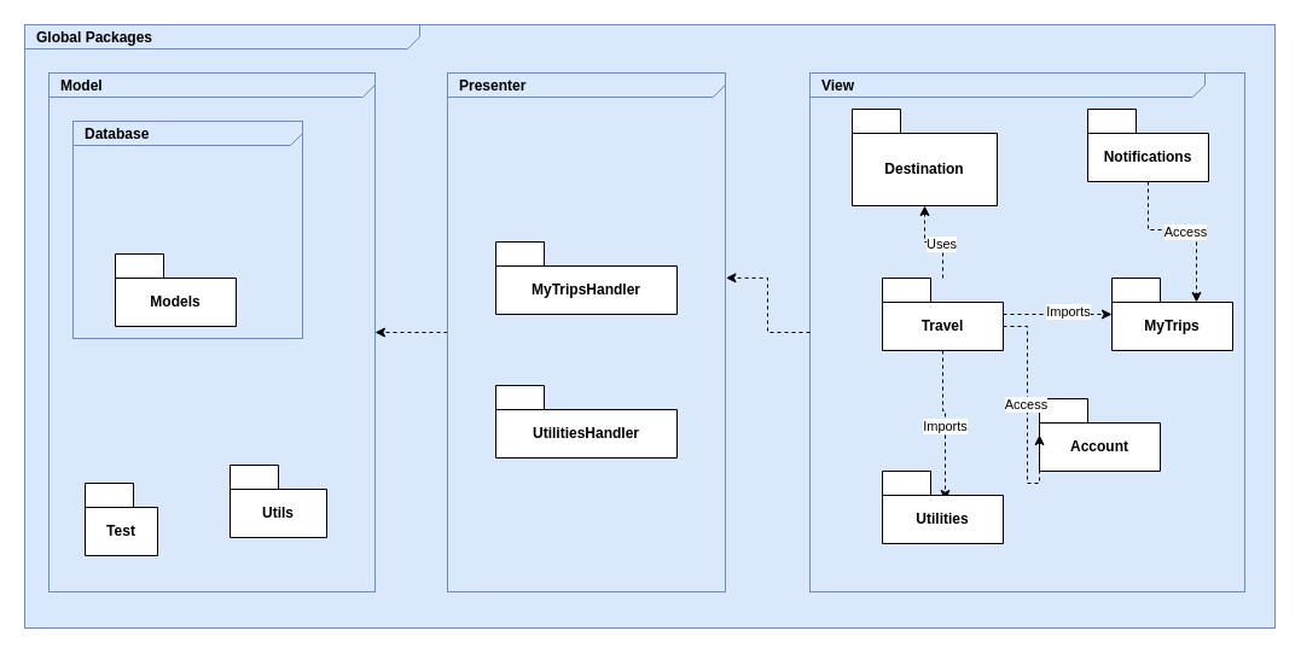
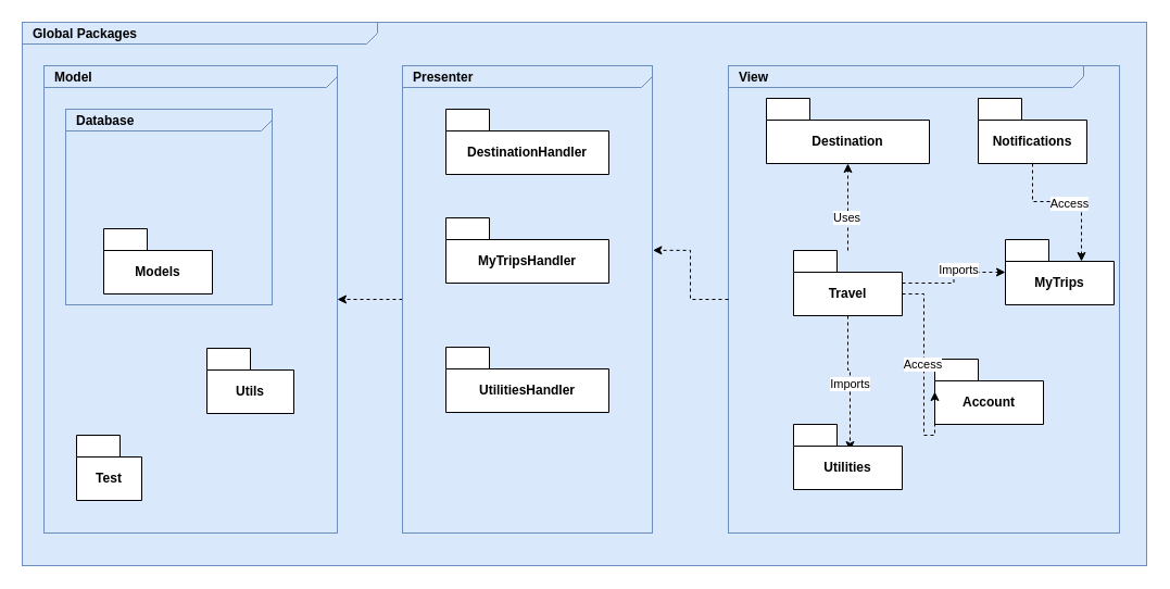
  <mxCell id="0" style=";html=1;" />
  <mxCell id="1" style=";html=1;" parent="0" />
  <mxCell id="2" value="&lt;p style=&quot;margin: 0px ; margin-top: 4px ; margin-left: 10px ; text-align: left&quot;&gt;&lt;b&gt;Global Packages&lt;/b&gt;&lt;/p&gt;" style="html=1;strokeWidth=1;shape=mxgraph.sysml.package;html=1;overflow=fill;whiteSpace=wrap;fillColor=#dae8fc;fontSize=12;align=center;labelX=327.64;strokeColor=#6c8ebf;" parent="1" vertex="1"><mxGeometry x="20" y="20" width="1035" height="500" as="geometry" /></mxCell>
  <mxCell id="3" value="&lt;p style=&quot;margin: 0px ; margin-top: 4px ; margin-left: 10px ; text-align: left&quot;&gt;&lt;b&gt;View&lt;/b&gt;&lt;/p&gt;" style="html=1;strokeWidth=1;shape=mxgraph.sysml.package;html=1;overflow=fill;whiteSpace=wrap;fillColor=#dae8fc;fontSize=12;align=center;labelX=327.64;strokeColor=#6c8ebf;" vertex="1" parent="1"><mxGeometry x="670" y="60" width="360" height="430" as="geometry" /></mxCell>
- <mxCell id="4" value="Destination" style="shape=folder;fontStyle=1;tabWidth=40;tabHeight=20;tabPosition=left;html=1;boundedLbl=1;whiteSpace=wrap;" parent="1" vertex="1"><mxGeometry x="705" y="90" width="120" height="80" as="geometry" /></mxCell>
+ <mxCell id="4" value="Destination" style="shape=folder;fontStyle=1;tabWidth=40;tabHeight=20;tabPosition=left;html=1;boundedLbl=1;whiteSpace=wrap;" parent="1" vertex="1"><mxGeometry x="705" y="90" width="150" height="60" as="geometry" /></mxCell>
  <mxCell id="5" style="edgeStyle=orthogonalEdgeStyle;shape=connector;rounded=0;orthogonalLoop=1;jettySize=auto;html=1;dashed=1;strokeColor=default;align=center;verticalAlign=middle;fontFamily=Helvetica;fontSize=11;fontColor=default;labelBackgroundColor=default;endArrow=classic;" parent="1" source="11" target="12" edge="1"><mxGeometry relative="1" as="geometry" /></mxCell>
  <mxCell id="6" value="Imports" style="edgeLabel;html=1;align=center;verticalAlign=middle;resizable=0;points=[];fontFamily=Helvetica;fontSize=11;fontColor=default;labelBackgroundColor=default;" parent="5" vertex="1" connectable="0"><mxGeometry x="0.167" y="3" relative="1" as="geometry"><mxPoint as="offset" /></mxGeometry></mxCell>
  <mxCell id="7" style="edgeStyle=orthogonalEdgeStyle;shape=connector;rounded=0;orthogonalLoop=1;jettySize=auto;html=1;dashed=1;strokeColor=default;align=center;verticalAlign=middle;fontFamily=Helvetica;fontSize=11;fontColor=default;labelBackgroundColor=default;endArrow=classic;" parent="1" source="11" target="4" edge="1"><mxGeometry relative="1" as="geometry" /></mxCell>
  <mxCell id="8" value="Uses" style="edgeLabel;html=1;align=center;verticalAlign=middle;resizable=0;points=[];fontFamily=Helvetica;fontSize=11;fontColor=default;labelBackgroundColor=default;" parent="7" vertex="1" connectable="0"><mxGeometry x="-0.236" y="2" relative="1" as="geometry"><mxPoint as="offset" /></mxGeometry></mxCell>
  <mxCell id="9" style="edgeStyle=orthogonalEdgeStyle;shape=connector;rounded=0;orthogonalLoop=1;jettySize=auto;html=1;dashed=1;strokeColor=default;align=center;verticalAlign=middle;fontFamily=Helvetica;fontSize=11;fontColor=default;labelBackgroundColor=default;endArrow=classic;entryX=0.52;entryY=0.4;entryDx=0;entryDy=0;entryPerimeter=0;" parent="1" source="11" target="13" edge="1"><mxGeometry relative="1" as="geometry" /></mxCell>
  <mxCell id="10" value="Imports" style="edgeLabel;html=1;align=center;verticalAlign=middle;resizable=0;points=[];fontFamily=Helvetica;fontSize=11;fontColor=default;labelBackgroundColor=default;" parent="9" vertex="1" connectable="0"><mxGeometry x="0.023" y="-1" relative="1" as="geometry"><mxPoint as="offset" /></mxGeometry></mxCell>
  <mxCell id="11" value="Travel" style="shape=folder;fontStyle=1;tabWidth=40;tabHeight=20;tabPosition=left;html=1;boundedLbl=1;whiteSpace=wrap;" parent="1" vertex="1"><mxGeometry x="730" y="230" width="100" height="60" as="geometry" /></mxCell>
- <mxCell id="12" value="MyTrips" style="shape=folder;fontStyle=1;tabWidth=40;tabHeight=20;tabPosition=left;html=1;boundedLbl=1;whiteSpace=wrap;" parent="1" vertex="1"><mxGeometry x="920" y="230" width="100" height="60" as="geometry" /></mxCell>
+ <mxCell id="12" value="MyTrips" style="shape=folder;fontStyle=1;tabWidth=40;tabHeight=20;tabPosition=left;html=1;boundedLbl=1;whiteSpace=wrap;" parent="1" vertex="1"><mxGeometry x="925" y="220" width="100" height="60" as="geometry" /></mxCell>
  <mxCell id="13" value="Utilities" style="shape=folder;fontStyle=1;tabWidth=40;tabHeight=20;tabPosition=left;html=1;boundedLbl=1;whiteSpace=wrap;" parent="1" vertex="1"><mxGeometry x="730" y="390" width="100" height="60" as="geometry" /></mxCell>
  <mxCell id="14" value="&lt;p style=&quot;margin: 0px ; margin-top: 4px ; margin-left: 10px ; text-align: left&quot;&gt;&lt;b&gt;Model&lt;/b&gt;&lt;/p&gt;" style="html=1;strokeWidth=1;shape=mxgraph.sysml.package;html=1;overflow=fill;whiteSpace=wrap;fillColor=#dae8fc;fontSize=12;align=center;labelX=327.64;strokeColor=#6c8ebf;" vertex="1" parent="1"><mxGeometry x="40" y="60" width="270" height="430" as="geometry" /></mxCell>
- <mxCell id="15" value="Utils" style="shape=folder;fontStyle=1;tabWidth=40;tabHeight=20;tabPosition=left;html=1;boundedLbl=1;whiteSpace=wrap;" vertex="1" parent="1"><mxGeometry x="190" y="385" width="80" height="60" as="geometry" /></mxCell>
+ <mxCell id="15" value="Utils" style="shape=folder;fontStyle=1;tabWidth=40;tabHeight=20;tabPosition=left;html=1;boundedLbl=1;whiteSpace=wrap;" vertex="1" parent="1"><mxGeometry x="190" y="320" width="80" height="60" as="geometry" /></mxCell>
  <mxCell id="16" value="Test" style="shape=folder;fontStyle=1;tabWidth=40;tabHeight=20;tabPosition=left;html=1;boundedLbl=1;whiteSpace=wrap;" vertex="1" parent="1"><mxGeometry x="70" y="400" width="60" height="60" as="geometry" /></mxCell>
  <mxCell id="17" value="&lt;p style=&quot;margin: 0px ; margin-top: 4px ; margin-left: 10px ; text-align: left&quot;&gt;&lt;b&gt;Database&lt;/b&gt;&lt;/p&gt;" style="html=1;strokeWidth=1;shape=mxgraph.sysml.package;html=1;overflow=fill;whiteSpace=wrap;fillColor=none;fontSize=12;align=center;labelX=327.64;strokeColor=#6c8ebf;" vertex="1" parent="1"><mxGeometry x="60" y="100" width="190" height="180" as="geometry" /></mxCell>
  <mxCell id="18" value="Models" style="shape=folder;fontStyle=1;tabWidth=40;tabHeight=20;tabPosition=left;html=1;boundedLbl=1;whiteSpace=wrap;" vertex="1" parent="1"><mxGeometry x="95" y="210" width="100" height="60" as="geometry" /></mxCell>
  <mxCell id="19" style="edgeStyle=orthogonalEdgeStyle;shape=connector;rounded=0;orthogonalLoop=1;jettySize=auto;html=1;dashed=1;strokeColor=default;align=center;verticalAlign=middle;fontFamily=Helvetica;fontSize=11;fontColor=default;labelBackgroundColor=default;endArrow=classic;" edge="1" parent="1" source="20" target="14"><mxGeometry relative="1" as="geometry" /></mxCell>
  <mxCell id="20" value="&lt;p style=&quot;margin: 0px ; margin-top: 4px ; margin-left: 10px ; text-align: left&quot;&gt;&lt;b&gt;Presenter&lt;/b&gt;&lt;/p&gt;" style="html=1;strokeWidth=1;shape=mxgraph.sysml.package;html=1;overflow=fill;whiteSpace=wrap;fillColor=none;fontSize=12;align=center;labelX=327.64;strokeColor=#6c8ebf;" vertex="1" parent="1"><mxGeometry x="370" y="60" width="230" height="430" as="geometry" /></mxCell>
+ <mxCell id="21" value="DestinationHandler" style="shape=folder;fontStyle=1;tabWidth=40;tabHeight=20;tabPosition=left;html=1;boundedLbl=1;whiteSpace=wrap;" vertex="1" parent="1"><mxGeometry x="410" y="100" width="150" height="60" as="geometry" /></mxCell>
  <mxCell id="22" value="MyTripsHandl&lt;span style=&quot;color: rgba(0, 0, 0, 0); font-family: monospace; font-size: 0px; font-weight: 400; text-align: start; text-wrap-mode: nowrap;&quot;&gt;%3CmxGraphModel%3E%3Croot%3E%3CmxCell%20id%3D%220%22%2F%3E%3CmxCell%20id%3D%221%22%20parent%3D%220%22%2F%3E%3CmxCell%20id%3D%222%22%20value%3D%22DestinationHandler%22%20style%3D%22shape%3Dfolder%3BfontStyle%3D1%3BtabWidth%3D40%3BtabHeight%3D20%3BtabPosition%3Dleft%3Bhtml%3D1%3BboundedLbl%3D1%3BwhiteSpace%3Dwrap%3B%22%20vertex%3D%221%22%20parent%3D%221%22%3E%3CmxGeometry%20x%3D%22440%22%20y%3D%22400%22%20width%3D%22150%22%20height%3D%2260%22%20as%3D%22geometry%22%2F%3E%3C%2FmxCell%3E%3C%2Froot%3E%3C%2FmxGraphModel%3E&lt;/span&gt;er" style="shape=folder;fontStyle=1;tabWidth=40;tabHeight=20;tabPosition=left;html=1;boundedLbl=1;whiteSpace=wrap;" vertex="1" parent="1"><mxGeometry x="410" y="200" width="150" height="60" as="geometry" /></mxCell>
  <mxCell id="23" value="UtilitiesHandler" style="shape=folder;fontStyle=1;tabWidth=40;tabHeight=20;tabPosition=left;html=1;boundedLbl=1;whiteSpace=wrap;" vertex="1" parent="1"><mxGeometry x="410" y="319" width="150" height="60" as="geometry" /></mxCell>
  <mxCell id="24" style="edgeStyle=orthogonalEdgeStyle;shape=connector;rounded=0;orthogonalLoop=1;jettySize=auto;html=1;exitX=0;exitY=0.5;exitDx=0;exitDy=0;exitPerimeter=0;entryX=1.002;entryY=0.395;entryDx=0;entryDy=0;entryPerimeter=0;dashed=1;strokeColor=default;align=center;verticalAlign=middle;fontFamily=Helvetica;fontSize=11;fontColor=default;labelBackgroundColor=default;endArrow=classic;" edge="1" parent="1" source="3" target="20"><mxGeometry relative="1" as="geometry" /></mxCell>
  <mxCell id="25" value="Account" style="shape=folder;fontStyle=1;tabWidth=40;tabHeight=20;tabPosition=left;html=1;boundedLbl=1;whiteSpace=wrap;" vertex="1" parent="1"><mxGeometry x="860" y="330" width="100" height="60" as="geometry" /></mxCell>
  <mxCell id="26" value="Notifications" style="shape=folder;fontStyle=1;tabWidth=40;tabHeight=20;tabPosition=left;html=1;boundedLbl=1;whiteSpace=wrap;" vertex="1" parent="1"><mxGeometry x="900" y="90" width="100" height="60" as="geometry" /></mxCell>
  <mxCell id="27" style="edgeStyle=orthogonalEdgeStyle;shape=connector;rounded=0;orthogonalLoop=1;jettySize=auto;html=1;entryX=0;entryY=0;entryDx=0;entryDy=30;entryPerimeter=0;dashed=1;strokeColor=default;align=center;verticalAlign=middle;fontFamily=Helvetica;fontSize=11;fontColor=default;labelBackgroundColor=default;endArrow=classic;" edge="1" parent="1" source="11" target="25"><mxGeometry relative="1" as="geometry"><Array as="points"><mxPoint x="850" y="270" /><mxPoint x="850" y="400" /></Array></mxGeometry></mxCell>
  <mxCell id="28" value="Access" style="edgeLabel;html=1;align=center;verticalAlign=middle;resizable=0;points=[];fontFamily=Helvetica;fontSize=11;fontColor=default;labelBackgroundColor=default;" vertex="1" connectable="0" parent="27"><mxGeometry x="-0.164" y="-2" relative="1" as="geometry"><mxPoint as="offset" /></mxGeometry></mxCell>
  <mxCell id="29" style="edgeStyle=orthogonalEdgeStyle;shape=connector;rounded=0;orthogonalLoop=1;jettySize=auto;html=1;entryX=0;entryY=0;entryDx=70;entryDy=20;entryPerimeter=0;dashed=1;strokeColor=default;align=center;verticalAlign=middle;fontFamily=Helvetica;fontSize=11;fontColor=default;labelBackgroundColor=default;endArrow=classic;" edge="1" parent="1" source="26" target="12"><mxGeometry relative="1" as="geometry" /></mxCell>
  <mxCell id="30" value="Access" style="edgeLabel;html=1;align=center;verticalAlign=middle;resizable=0;points=[];fontFamily=Helvetica;fontSize=11;fontColor=default;labelBackgroundColor=default;" vertex="1" connectable="0" parent="29"><mxGeometry x="0.005" y="-1" relative="1" as="geometry"><mxPoint as="offset" /></mxGeometry></mxCell>
